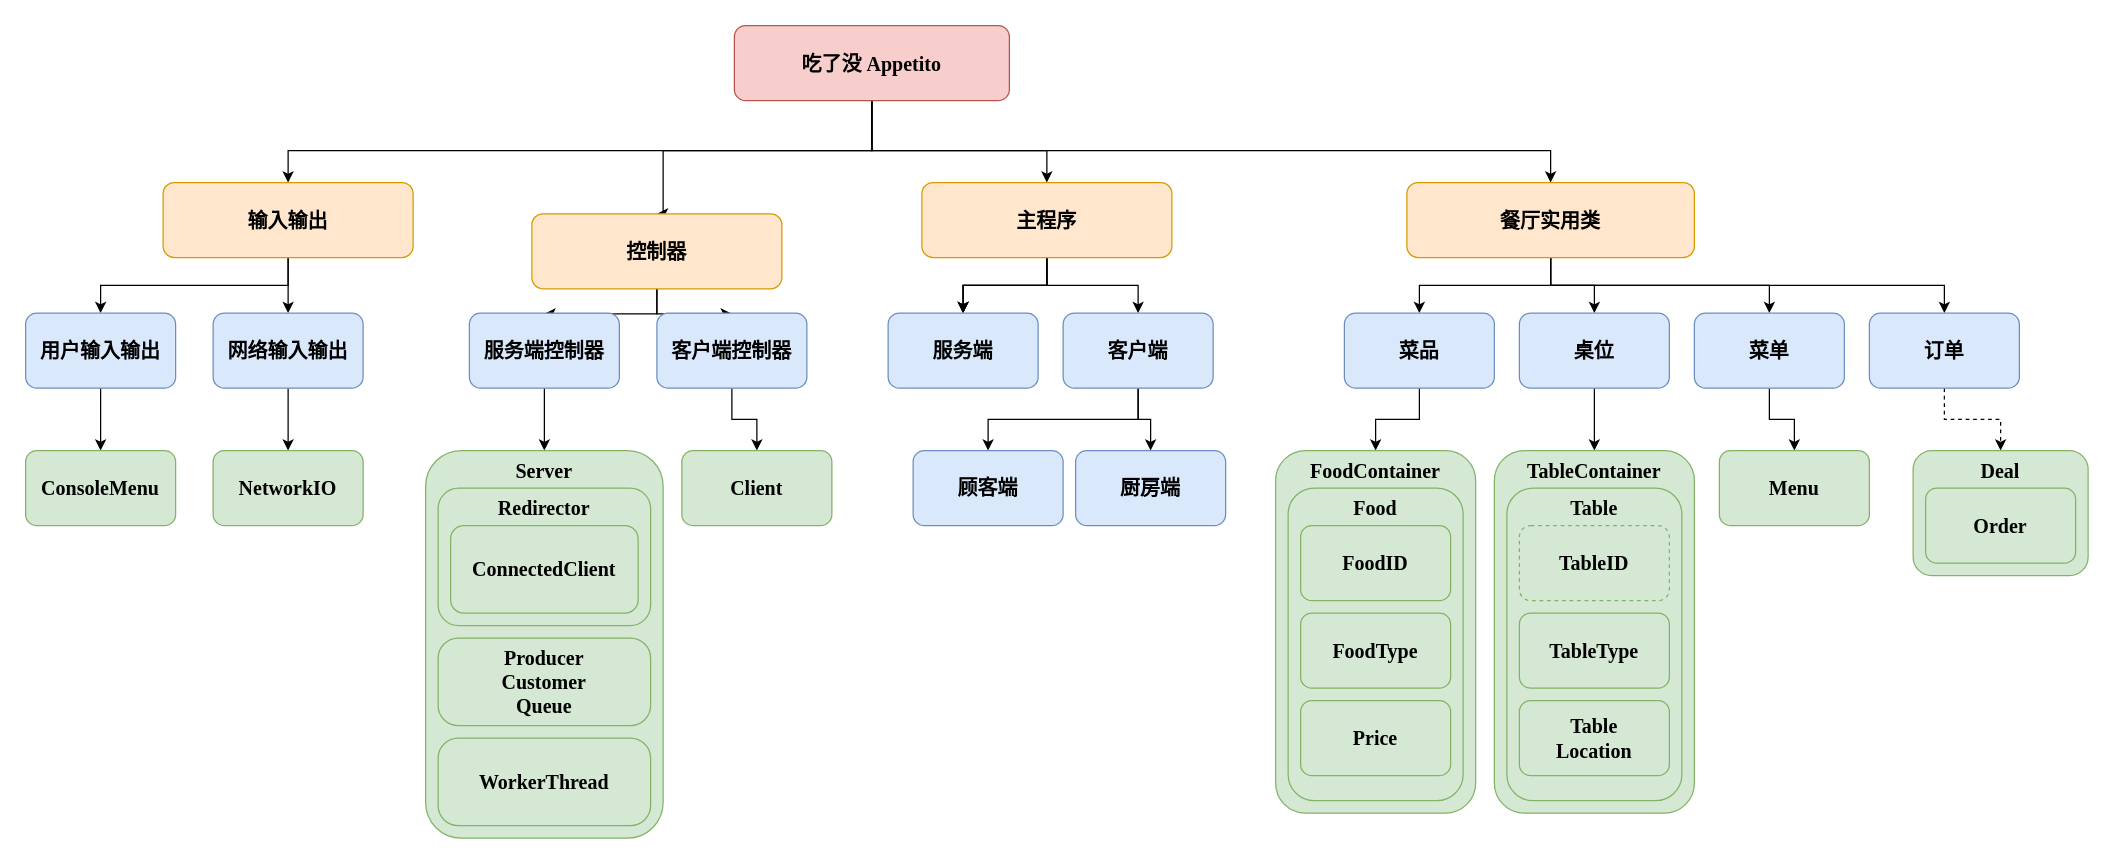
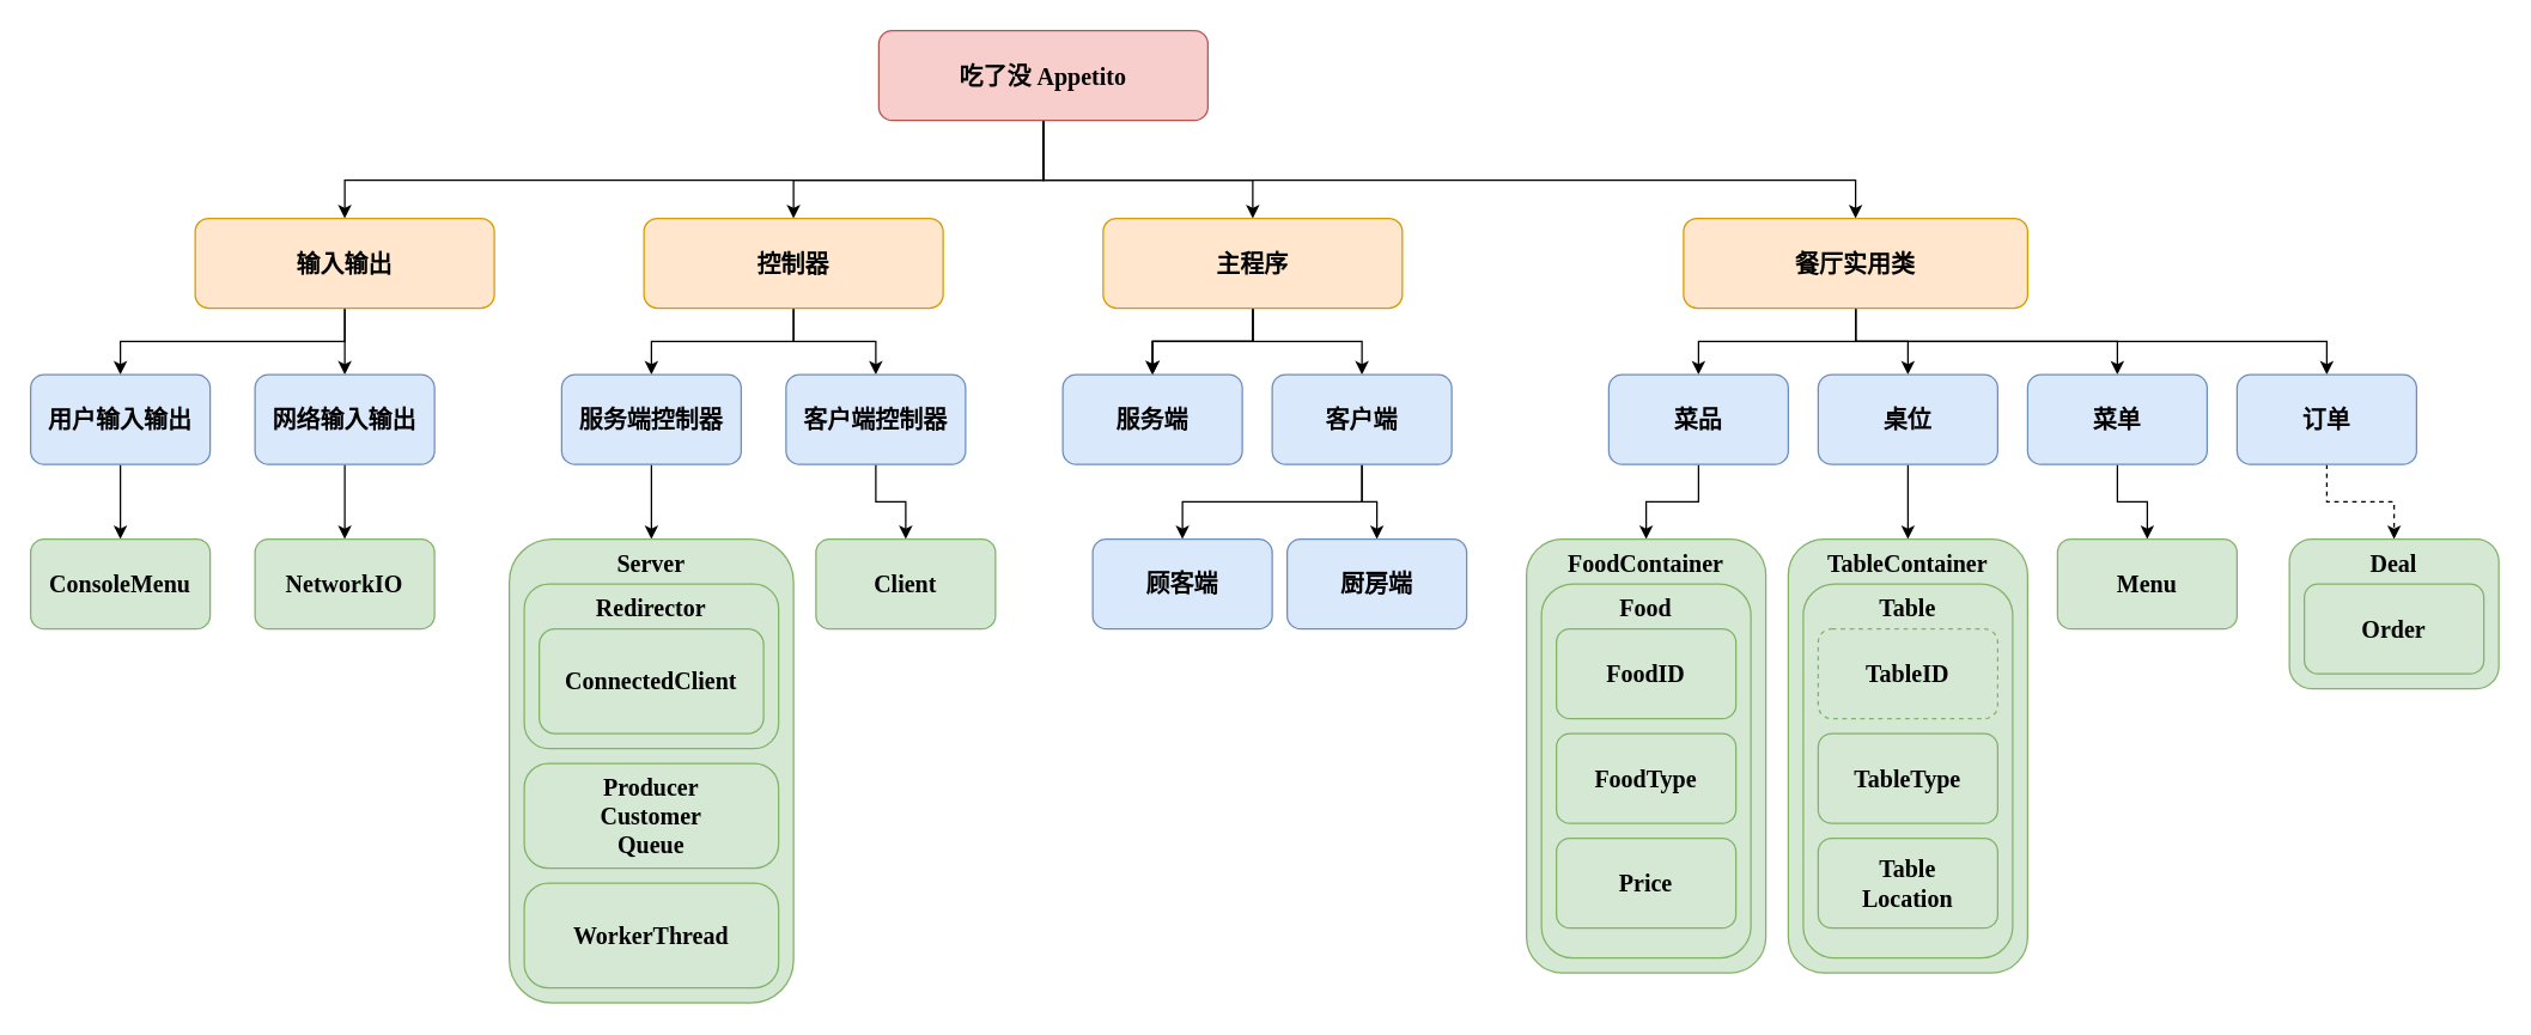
  <mxCell id="0" />
  <mxCell id="1" parent="0" />
  <mxCell id="2" style="edgeStyle=orthogonalEdgeStyle;rounded=0;orthogonalLoop=1;jettySize=auto;html=1;exitX=0.5;exitY=1;exitDx=0;exitDy=0;fontFamily=思源宋体;fontSize=16;entryX=0.5;entryY=0;entryDx=0;entryDy=0;" edge="1" parent="1" source="6" target="17"><mxGeometry relative="1" as="geometry"><mxPoint x="230" y="140" as="targetPoint" /><Array as="points"><mxPoint x="697" y="120" /><mxPoint x="230" y="120" /></Array></mxGeometry></mxCell>
  <mxCell id="3" style="edgeStyle=orthogonalEdgeStyle;rounded=0;orthogonalLoop=1;jettySize=auto;html=1;exitX=0.5;exitY=1;exitDx=0;exitDy=0;entryX=0.5;entryY=0;entryDx=0;entryDy=0;fontFamily=思源宋体;fontSize=16;" edge="1" parent="1" source="6" target="14"><mxGeometry relative="1" as="geometry"><Array as="points"><mxPoint x="697" y="120" /><mxPoint x="530" y="120" /></Array></mxGeometry></mxCell>
  <mxCell id="4" style="edgeStyle=orthogonalEdgeStyle;rounded=0;orthogonalLoop=1;jettySize=auto;html=1;exitX=0.5;exitY=1;exitDx=0;exitDy=0;entryX=0.5;entryY=0;entryDx=0;entryDy=0;fontFamily=思源宋体;fontSize=16;" edge="1" parent="1" source="6" target="22"><mxGeometry relative="1" as="geometry"><Array as="points"><mxPoint x="697" y="120" /><mxPoint x="837" y="120" /></Array></mxGeometry></mxCell>
  <mxCell id="5" style="edgeStyle=orthogonalEdgeStyle;rounded=0;orthogonalLoop=1;jettySize=auto;html=1;exitX=0.5;exitY=1;exitDx=0;exitDy=0;entryX=0.5;entryY=0;entryDx=0;entryDy=0;fontFamily=思源宋体;fontSize=16;" edge="1" parent="1" source="6" target="11"><mxGeometry relative="1" as="geometry"><Array as="points"><mxPoint x="697" y="120" /><mxPoint x="1240" y="120" /></Array></mxGeometry></mxCell>
  <mxCell id="6" value="吃了没 Appetito" style="rounded=1;fillColor=#f8cecc;strokeColor=#b85450;shadow=0;fontStyle=1;fontSize=16;fontFamily=思源宋体;" vertex="1" parent="1"><mxGeometry x="587" y="20" width="220" height="60" as="geometry" /></mxCell>
  <mxCell id="7" style="edgeStyle=orthogonalEdgeStyle;rounded=0;orthogonalLoop=1;jettySize=auto;html=1;exitX=0.5;exitY=1;exitDx=0;exitDy=0;entryX=0.5;entryY=0;entryDx=0;entryDy=0;fontFamily=思源宋体;fontSize=16;" edge="1" parent="1" source="11" target="46"><mxGeometry relative="1" as="geometry" /></mxCell>
  <mxCell id="8" style="edgeStyle=orthogonalEdgeStyle;rounded=0;orthogonalLoop=1;jettySize=auto;html=1;exitX=0.5;exitY=1;exitDx=0;exitDy=0;entryX=0.5;entryY=0;entryDx=0;entryDy=0;fontFamily=思源宋体;fontSize=16;" edge="1" parent="1" source="11" target="48"><mxGeometry relative="1" as="geometry" /></mxCell>
  <mxCell id="9" style="edgeStyle=orthogonalEdgeStyle;rounded=0;orthogonalLoop=1;jettySize=auto;html=1;exitX=0.5;exitY=1;exitDx=0;exitDy=0;entryX=0.5;entryY=0;entryDx=0;entryDy=0;fontFamily=思源宋体;fontSize=16;" edge="1" parent="1" source="11" target="50"><mxGeometry relative="1" as="geometry" /></mxCell>
  <mxCell id="10" style="edgeStyle=orthogonalEdgeStyle;rounded=0;orthogonalLoop=1;jettySize=auto;html=1;exitX=0.5;exitY=1;exitDx=0;exitDy=0;entryX=0.5;entryY=0;entryDx=0;entryDy=0;fontFamily=思源宋体;fontSize=16;" edge="1" parent="1" source="11" target="52"><mxGeometry relative="1" as="geometry" /></mxCell>
  <mxCell id="11" value="餐厅实用类" style="rounded=1;fillColor=#ffe6cc;strokeColor=#d79b00;shadow=0;fontStyle=1;fontSize=16;fontFamily=思源宋体;" vertex="1" parent="1"><mxGeometry x="1125" y="145.5" width="230" height="60" as="geometry" /></mxCell>
  <mxCell id="12" style="edgeStyle=orthogonalEdgeStyle;rounded=0;orthogonalLoop=1;jettySize=auto;html=1;exitX=0.5;exitY=1;exitDx=0;exitDy=0;entryX=0.5;entryY=0;entryDx=0;entryDy=0;fontFamily=思源宋体;fontSize=16;" edge="1" parent="1" source="14" target="34"><mxGeometry relative="1" as="geometry" /></mxCell>
  <mxCell id="13" style="edgeStyle=orthogonalEdgeStyle;rounded=0;orthogonalLoop=1;jettySize=auto;html=1;exitX=0.5;exitY=1;exitDx=0;exitDy=0;entryX=0.5;entryY=0;entryDx=0;entryDy=0;fontFamily=思源宋体;fontSize=16;" edge="1" parent="1" source="14" target="36"><mxGeometry relative="1" as="geometry" /></mxCell>
- <mxCell id="14" value="控制器" style="rounded=1;fillColor=#ffe6cc;strokeColor=#d79b00;shadow=0;fontStyle=1;fontSize=16;fontFamily=思源宋体;" vertex="1" parent="1"><mxGeometry x="425" y="170.5" width="200" height="60" as="geometry" /></mxCell>
+ <mxCell id="14" value="控制器" style="rounded=1;fillColor=#ffe6cc;strokeColor=#d79b00;shadow=0;fontStyle=1;fontSize=16;fontFamily=思源宋体;" vertex="1" parent="1"><mxGeometry x="430" y="145.5" width="200" height="60" as="geometry" /></mxCell>
  <mxCell id="15" value="" style="edgeStyle=orthogonalEdgeStyle;rounded=0;orthogonalLoop=1;jettySize=auto;html=1;fontFamily=思源宋体;fontSize=16;" edge="1" parent="1" source="17" target="30"><mxGeometry relative="1" as="geometry" /></mxCell>
  <mxCell id="16" style="edgeStyle=orthogonalEdgeStyle;rounded=0;orthogonalLoop=1;jettySize=auto;html=1;exitX=0.5;exitY=1;exitDx=0;exitDy=0;entryX=0.5;entryY=0;entryDx=0;entryDy=0;fontFamily=思源宋体;fontSize=16;" edge="1" parent="1" source="17" target="32"><mxGeometry relative="1" as="geometry" /></mxCell>
  <mxCell id="17" value="输入输出" style="rounded=1;fillColor=#ffe6cc;strokeColor=#d79b00;shadow=0;fontStyle=1;fontSize=16;fontFamily=思源宋体;" vertex="1" parent="1"><mxGeometry x="130" y="145.5" width="200" height="60" as="geometry" /></mxCell>
  <mxCell id="18" value="" style="edgeStyle=orthogonalEdgeStyle;rounded=0;orthogonalLoop=1;jettySize=auto;html=1;fontFamily=思源宋体;fontSize=16;" edge="1" parent="1" source="22" target="23"><mxGeometry relative="1" as="geometry" /></mxCell>
  <mxCell id="19" value="" style="edgeStyle=orthogonalEdgeStyle;rounded=0;orthogonalLoop=1;jettySize=auto;html=1;fontFamily=思源宋体;fontSize=16;" edge="1" parent="1" source="22" target="23"><mxGeometry relative="1" as="geometry" /></mxCell>
  <mxCell id="20" value="" style="edgeStyle=orthogonalEdgeStyle;rounded=0;orthogonalLoop=1;jettySize=auto;html=1;fontFamily=思源宋体;fontSize=16;" edge="1" parent="1" source="22" target="23"><mxGeometry relative="1" as="geometry" /></mxCell>
  <mxCell id="21" style="edgeStyle=orthogonalEdgeStyle;rounded=0;orthogonalLoop=1;jettySize=auto;html=1;exitX=0.5;exitY=1;exitDx=0;exitDy=0;entryX=0.5;entryY=0;entryDx=0;entryDy=0;fontFamily=思源宋体;fontSize=16;" edge="1" parent="1" source="22" target="26"><mxGeometry relative="1" as="geometry" /></mxCell>
  <mxCell id="22" value="主程序" style="rounded=1;fillColor=#ffe6cc;strokeColor=#d79b00;shadow=0;fontStyle=1;fontSize=16;fontFamily=思源宋体;" vertex="1" parent="1"><mxGeometry x="737" y="145.5" width="200" height="60" as="geometry" /></mxCell>
  <mxCell id="23" value="服务端" style="whiteSpace=wrap;html=1;fontSize=16;fontFamily=思源宋体;fillColor=#dae8fc;strokeColor=#6c8ebf;rounded=1;shadow=0;fontStyle=1;" vertex="1" parent="1"><mxGeometry x="710" y="250" width="120" height="60" as="geometry" /></mxCell>
  <mxCell id="24" value="" style="edgeStyle=orthogonalEdgeStyle;rounded=0;orthogonalLoop=1;jettySize=auto;html=1;fontFamily=思源宋体;fontSize=16;" edge="1" parent="1" source="26" target="27"><mxGeometry relative="1" as="geometry" /></mxCell>
  <mxCell id="25" style="edgeStyle=orthogonalEdgeStyle;rounded=0;orthogonalLoop=1;jettySize=auto;html=1;exitX=0.5;exitY=1;exitDx=0;exitDy=0;entryX=0.5;entryY=0;entryDx=0;entryDy=0;fontFamily=思源宋体;fontSize=16;" edge="1" parent="1" source="26" target="28"><mxGeometry relative="1" as="geometry" /></mxCell>
  <mxCell id="26" value="客户端" style="whiteSpace=wrap;html=1;fontSize=16;fontFamily=思源宋体;fillColor=#dae8fc;strokeColor=#6c8ebf;rounded=1;shadow=0;fontStyle=1;" vertex="1" parent="1"><mxGeometry x="850" y="250" width="120" height="60" as="geometry" /></mxCell>
  <mxCell id="27" value="顾客端" style="whiteSpace=wrap;html=1;fontSize=16;fontFamily=思源宋体;fillColor=#dae8fc;strokeColor=#6c8ebf;rounded=1;shadow=0;fontStyle=1;" vertex="1" parent="1"><mxGeometry x="730" y="360" width="120" height="60" as="geometry" /></mxCell>
  <mxCell id="28" value="厨房端" style="whiteSpace=wrap;html=1;fontSize=16;fontFamily=思源宋体;fillColor=#dae8fc;strokeColor=#6c8ebf;rounded=1;shadow=0;fontStyle=1;" vertex="1" parent="1"><mxGeometry x="860" y="360" width="120" height="60" as="geometry" /></mxCell>
  <mxCell id="29" style="edgeStyle=orthogonalEdgeStyle;rounded=0;orthogonalLoop=1;jettySize=auto;html=1;exitX=0.5;exitY=1;exitDx=0;exitDy=0;entryX=0.5;entryY=0;entryDx=0;entryDy=0;fontFamily=思源宋体;fontSize=16;" edge="1" parent="1" source="30" target="43"><mxGeometry relative="1" as="geometry" /></mxCell>
  <mxCell id="30" value="用户输入输出" style="whiteSpace=wrap;html=1;fontSize=16;fontFamily=思源宋体;fillColor=#dae8fc;strokeColor=#6c8ebf;rounded=1;shadow=0;fontStyle=1;" vertex="1" parent="1"><mxGeometry x="20" y="250" width="120" height="60" as="geometry" /></mxCell>
  <mxCell id="31" style="edgeStyle=orthogonalEdgeStyle;rounded=0;orthogonalLoop=1;jettySize=auto;html=1;exitX=0.5;exitY=1;exitDx=0;exitDy=0;entryX=0.5;entryY=0;entryDx=0;entryDy=0;fontFamily=思源宋体;fontSize=16;" edge="1" parent="1" source="32" target="44"><mxGeometry relative="1" as="geometry" /></mxCell>
  <mxCell id="32" value="网络输入输出" style="whiteSpace=wrap;html=1;fontSize=16;fontFamily=思源宋体;fillColor=#dae8fc;strokeColor=#6c8ebf;rounded=1;shadow=0;fontStyle=1;" vertex="1" parent="1"><mxGeometry x="170" y="250" width="120" height="60" as="geometry" /></mxCell>
  <mxCell id="33" value="" style="edgeStyle=orthogonalEdgeStyle;rounded=0;orthogonalLoop=1;jettySize=auto;html=1;fontFamily=思源宋体;fontSize=16;" edge="1" parent="1" source="34" target="37"><mxGeometry relative="1" as="geometry" /></mxCell>
  <mxCell id="34" value="服务端控制器" style="whiteSpace=wrap;html=1;fontSize=16;fontFamily=思源宋体;fillColor=#dae8fc;strokeColor=#6c8ebf;rounded=1;shadow=0;fontStyle=1;" vertex="1" parent="1"><mxGeometry x="375" y="250" width="120" height="60" as="geometry" /></mxCell>
  <mxCell id="35" style="edgeStyle=orthogonalEdgeStyle;rounded=0;orthogonalLoop=1;jettySize=auto;html=1;exitX=0.5;exitY=1;exitDx=0;exitDy=0;entryX=0.5;entryY=0;entryDx=0;entryDy=0;fontFamily=思源宋体;fontSize=16;" edge="1" parent="1" source="36" target="40"><mxGeometry relative="1" as="geometry" /></mxCell>
  <mxCell id="36" value="客户端控制器" style="whiteSpace=wrap;html=1;fontSize=16;fontFamily=思源宋体;fillColor=#dae8fc;strokeColor=#6c8ebf;rounded=1;shadow=0;fontStyle=1;" vertex="1" parent="1"><mxGeometry x="525" y="250" width="120" height="60" as="geometry" /></mxCell>
  <mxCell id="37" value="Server" style="whiteSpace=wrap;html=1;fontSize=16;fontFamily=思源宋体;fillColor=#d5e8d4;strokeColor=#82b366;rounded=1;shadow=0;fontStyle=1;labelPosition=center;verticalLabelPosition=middle;align=center;verticalAlign=top;" vertex="1" parent="1"><mxGeometry x="340" y="360" width="190" height="310" as="geometry" /></mxCell>
  <mxCell id="38" value="Redirector" style="whiteSpace=wrap;html=1;fontSize=16;fontFamily=思源宋体;fillColor=#d5e8d4;strokeColor=#82b366;rounded=1;shadow=0;fontStyle=1;verticalAlign=top;" vertex="1" parent="1"><mxGeometry x="350" y="390" width="170" height="110" as="geometry" /></mxCell>
  <mxCell id="39" value="ConnectedClient" style="whiteSpace=wrap;html=1;fontSize=16;fontFamily=思源宋体;fillColor=#d5e8d4;strokeColor=#82b366;rounded=1;shadow=0;fontStyle=1;verticalAlign=middle;" vertex="1" parent="1"><mxGeometry x="360" y="420" width="150" height="70" as="geometry" /></mxCell>
  <mxCell id="40" value="Client" style="whiteSpace=wrap;html=1;fontSize=16;fontFamily=思源宋体;fillColor=#d5e8d4;strokeColor=#82b366;rounded=1;shadow=0;fontStyle=1;" vertex="1" parent="1"><mxGeometry x="545" y="360" width="120" height="60" as="geometry" /></mxCell>
  <mxCell id="41" value="Producer&lt;br&gt;Customer&lt;br&gt;Queue" style="whiteSpace=wrap;html=1;fontSize=16;fontFamily=思源宋体;fillColor=#d5e8d4;strokeColor=#82b366;rounded=1;shadow=0;fontStyle=1;verticalAlign=middle;arcSize=23;" vertex="1" parent="1"><mxGeometry x="350" y="510" width="170" height="70" as="geometry" /></mxCell>
  <mxCell id="42" value="WorkerThread" style="whiteSpace=wrap;html=1;fontSize=16;fontFamily=思源宋体;fillColor=#d5e8d4;strokeColor=#82b366;rounded=1;shadow=0;fontStyle=1;verticalAlign=middle;arcSize=23;" vertex="1" parent="1"><mxGeometry x="350" y="590" width="170" height="70" as="geometry" /></mxCell>
  <mxCell id="43" value="ConsoleMenu" style="whiteSpace=wrap;html=1;fontSize=16;fontFamily=思源宋体;fillColor=#d5e8d4;strokeColor=#82b366;rounded=1;shadow=0;fontStyle=1;" vertex="1" parent="1"><mxGeometry x="20" y="360" width="120" height="60" as="geometry" /></mxCell>
  <mxCell id="44" value="NetworkIO" style="whiteSpace=wrap;html=1;fontSize=16;fontFamily=思源宋体;fillColor=#d5e8d4;strokeColor=#82b366;rounded=1;shadow=0;fontStyle=1;" vertex="1" parent="1"><mxGeometry x="170" y="360" width="120" height="60" as="geometry" /></mxCell>
  <mxCell id="45" style="edgeStyle=orthogonalEdgeStyle;rounded=0;orthogonalLoop=1;jettySize=auto;html=1;exitX=0.5;exitY=1;exitDx=0;exitDy=0;entryX=0.5;entryY=0;entryDx=0;entryDy=0;fontFamily=思源宋体;fontSize=16;" edge="1" parent="1" source="46" target="53"><mxGeometry relative="1" as="geometry" /></mxCell>
  <mxCell id="46" value="菜品" style="whiteSpace=wrap;html=1;fontSize=16;fontFamily=思源宋体;fillColor=#dae8fc;strokeColor=#6c8ebf;rounded=1;shadow=0;fontStyle=1;" vertex="1" parent="1"><mxGeometry x="1075" y="250" width="120" height="60" as="geometry" /></mxCell>
  <mxCell id="47" style="edgeStyle=orthogonalEdgeStyle;rounded=0;orthogonalLoop=1;jettySize=auto;html=1;exitX=0.5;exitY=1;exitDx=0;exitDy=0;entryX=0.5;entryY=0;entryDx=0;entryDy=0;fontFamily=思源宋体;fontSize=16;" edge="1" parent="1" source="48" target="58"><mxGeometry relative="1" as="geometry" /></mxCell>
  <mxCell id="48" value="桌位" style="whiteSpace=wrap;html=1;fontSize=16;fontFamily=思源宋体;fillColor=#dae8fc;strokeColor=#6c8ebf;rounded=1;shadow=0;fontStyle=1;" vertex="1" parent="1"><mxGeometry x="1215" y="250" width="120" height="60" as="geometry" /></mxCell>
  <mxCell id="49" style="edgeStyle=orthogonalEdgeStyle;rounded=0;orthogonalLoop=1;jettySize=auto;html=1;exitX=0.5;exitY=1;exitDx=0;exitDy=0;entryX=0.5;entryY=0;entryDx=0;entryDy=0;fontFamily=思源宋体;fontSize=16;" edge="1" parent="1" source="50" target="63"><mxGeometry relative="1" as="geometry" /></mxCell>
  <mxCell id="50" value="菜单" style="whiteSpace=wrap;html=1;fontSize=16;fontFamily=思源宋体;fillColor=#dae8fc;strokeColor=#6c8ebf;rounded=1;shadow=0;fontStyle=1;" vertex="1" parent="1"><mxGeometry x="1355" y="250" width="120" height="60" as="geometry" /></mxCell>
  <mxCell id="51" style="edgeStyle=orthogonalEdgeStyle;rounded=0;orthogonalLoop=1;jettySize=auto;html=1;exitX=0.5;exitY=1;exitDx=0;exitDy=0;entryX=0.5;entryY=0;entryDx=0;entryDy=0;fontFamily=思源宋体;fontSize=16;dashed=1;" edge="1" parent="1" source="52" target="64"><mxGeometry relative="1" as="geometry" /></mxCell>
  <mxCell id="52" value="订单" style="whiteSpace=wrap;html=1;fontSize=16;fontFamily=思源宋体;fillColor=#dae8fc;strokeColor=#6c8ebf;rounded=1;shadow=0;fontStyle=1;" vertex="1" parent="1"><mxGeometry x="1495" y="250" width="120" height="60" as="geometry" /></mxCell>
  <mxCell id="53" value="FoodContainer" style="whiteSpace=wrap;html=1;fontSize=16;fontFamily=思源宋体;fillColor=#d5e8d4;strokeColor=#82b366;rounded=1;shadow=0;fontStyle=1;labelPosition=center;verticalLabelPosition=middle;align=center;verticalAlign=top;" vertex="1" parent="1"><mxGeometry x="1020" y="360" width="160" height="290" as="geometry" /></mxCell>
  <mxCell id="54" value="Food" style="whiteSpace=wrap;html=1;fontSize=16;fontFamily=思源宋体;fillColor=#d5e8d4;strokeColor=#82b366;rounded=1;shadow=0;fontStyle=1;verticalAlign=top;" vertex="1" parent="1"><mxGeometry x="1030" y="390" width="140" height="250" as="geometry" /></mxCell>
  <mxCell id="55" value="FoodID" style="whiteSpace=wrap;html=1;fontSize=16;fontFamily=思源宋体;fillColor=#d5e8d4;strokeColor=#82b366;rounded=1;shadow=0;fontStyle=1;verticalAlign=middle;" vertex="1" parent="1"><mxGeometry x="1040" y="420" width="120" height="60" as="geometry" /></mxCell>
  <mxCell id="56" value="FoodType" style="whiteSpace=wrap;html=1;fontSize=16;fontFamily=思源宋体;fillColor=#d5e8d4;strokeColor=#82b366;rounded=1;shadow=0;fontStyle=1;verticalAlign=middle;" vertex="1" parent="1"><mxGeometry x="1040" y="490" width="120" height="60" as="geometry" /></mxCell>
  <mxCell id="57" value="Price" style="whiteSpace=wrap;html=1;fontSize=16;fontFamily=思源宋体;fillColor=#d5e8d4;strokeColor=#82b366;rounded=1;shadow=0;fontStyle=1;verticalAlign=middle;" vertex="1" parent="1"><mxGeometry x="1040" y="560" width="120" height="60" as="geometry" /></mxCell>
  <mxCell id="58" value="TableContainer" style="whiteSpace=wrap;html=1;fontSize=16;fontFamily=思源宋体;fillColor=#d5e8d4;strokeColor=#82b366;rounded=1;shadow=0;fontStyle=1;labelPosition=center;verticalLabelPosition=middle;align=center;verticalAlign=top;" vertex="1" parent="1"><mxGeometry x="1195" y="360" width="160" height="290" as="geometry" /></mxCell>
  <mxCell id="59" value="Table" style="whiteSpace=wrap;html=1;fontSize=16;fontFamily=思源宋体;fillColor=#d5e8d4;strokeColor=#82b366;rounded=1;shadow=0;fontStyle=1;verticalAlign=top;" vertex="1" parent="1"><mxGeometry x="1205" y="390" width="140" height="250" as="geometry" /></mxCell>
  <mxCell id="60" value="TableID" style="whiteSpace=wrap;html=1;fontSize=16;fontFamily=思源宋体;fillColor=#d5e8d4;strokeColor=#82b366;rounded=1;shadow=0;fontStyle=1;verticalAlign=middle;dashed=1;" vertex="1" parent="1"><mxGeometry x="1215" y="420" width="120" height="60" as="geometry" /></mxCell>
  <mxCell id="61" value="TableType" style="whiteSpace=wrap;html=1;fontSize=16;fontFamily=思源宋体;fillColor=#d5e8d4;strokeColor=#82b366;rounded=1;shadow=0;fontStyle=1;verticalAlign=middle;" vertex="1" parent="1"><mxGeometry x="1215" y="490" width="120" height="60" as="geometry" /></mxCell>
  <mxCell id="62" value="Table&lt;br&gt;Location" style="whiteSpace=wrap;html=1;fontSize=16;fontFamily=思源宋体;fillColor=#d5e8d4;strokeColor=#82b366;rounded=1;shadow=0;fontStyle=1;verticalAlign=middle;" vertex="1" parent="1"><mxGeometry x="1215" y="560" width="120" height="60" as="geometry" /></mxCell>
  <mxCell id="63" value="Menu" style="whiteSpace=wrap;html=1;fontSize=16;fontFamily=思源宋体;fillColor=#d5e8d4;strokeColor=#82b366;rounded=1;shadow=0;fontStyle=1;" vertex="1" parent="1"><mxGeometry x="1375" y="360" width="120" height="60" as="geometry" /></mxCell>
  <mxCell id="64" value="Deal" style="whiteSpace=wrap;html=1;fontSize=16;fontFamily=思源宋体;fillColor=#d5e8d4;strokeColor=#82b366;rounded=1;shadow=0;fontStyle=1;verticalAlign=top;" vertex="1" parent="1"><mxGeometry x="1530" y="360" width="140" height="100" as="geometry" /></mxCell>
  <mxCell id="65" value="Order" style="whiteSpace=wrap;html=1;fontSize=16;fontFamily=思源宋体;fillColor=#d5e8d4;strokeColor=#82b366;rounded=1;shadow=0;fontStyle=1;verticalAlign=middle;" vertex="1" parent="1"><mxGeometry x="1540" y="390" width="120" height="60" as="geometry" /></mxCell>
